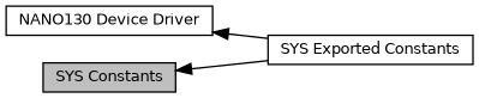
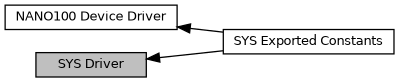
  digraph {
    rankdir=LR
    node [color=black fillcolor=white fontname=Helvetica fontsize=10 shape=box style=filled]
    edge [dir=back fontname=Helvetica fontsize=10 labelfontname=Helvetica labelfontsize=10 shape=plaintext style=solid]
-   n1 [height=0.2 label="NANO130 Device Driver" width=0.4]
+   n1 [height=0.2 label="NANO100 Device Driver" width=0.4]
    n2 [height=0.2 label="SYS Exported Constants" width=0.4]
-   n3 [fillcolor=grey75 fontcolor=black height=0.2 label="SYS Constants" width=0.4]
+   n3 [fillcolor=grey75 fontcolor=black height=0.2 label="SYS Driver" width=0.4]
    n1 -> n2
    n3 -> n2
  }
